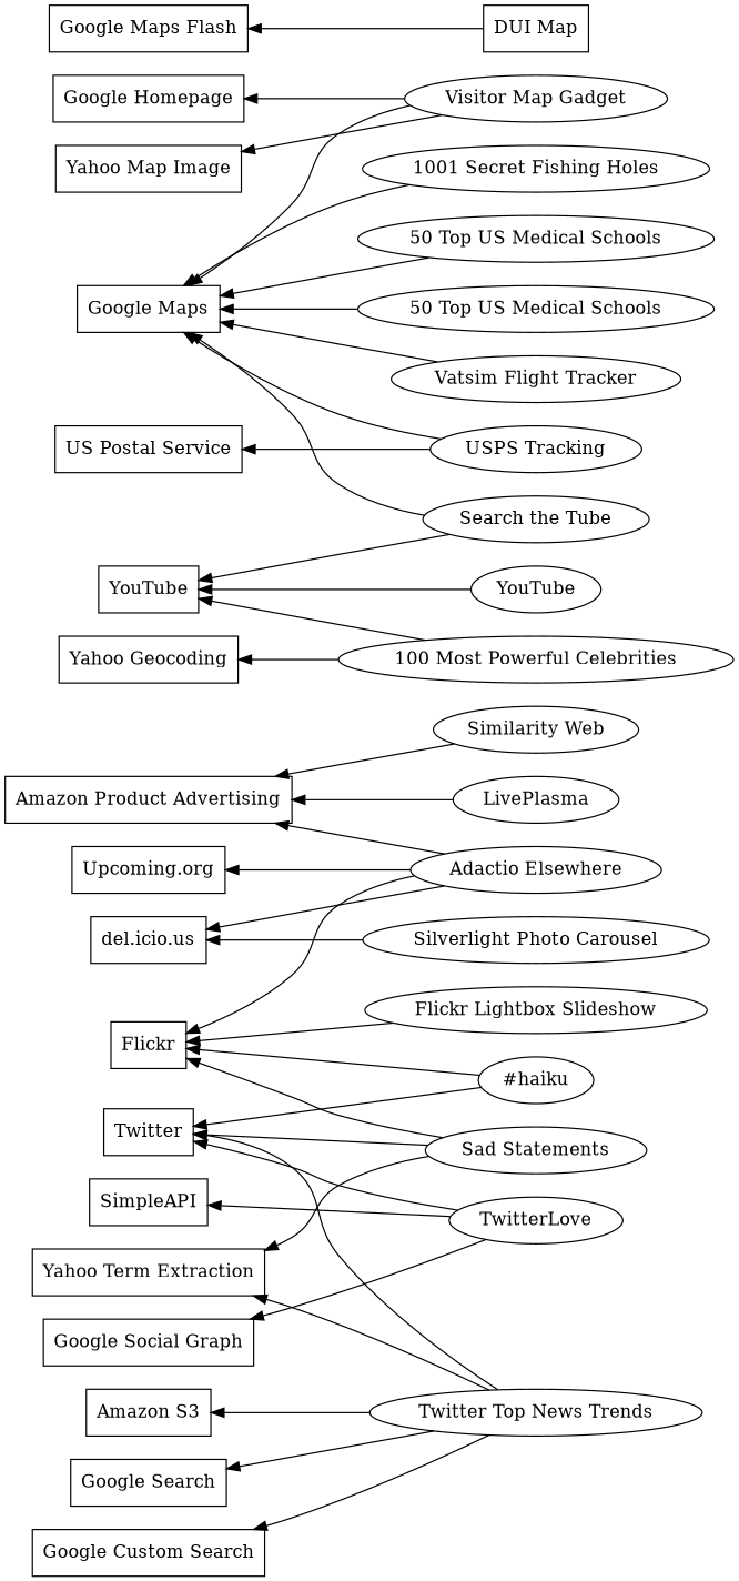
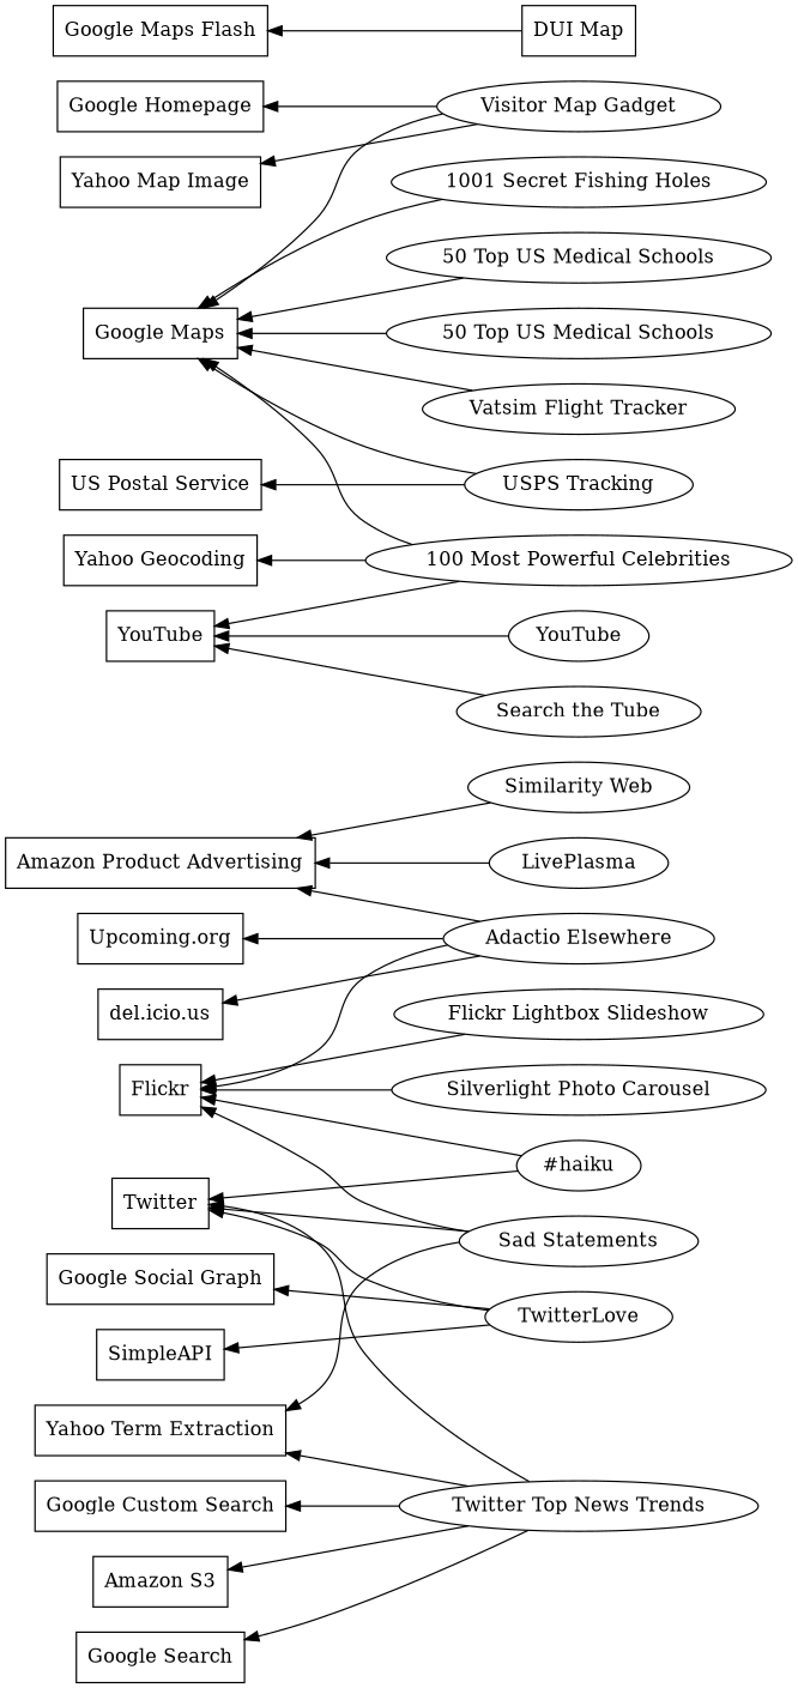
  digraph {
    rankdir=RL
    node [shape=box]
    n1 [label="Amazon Product Advertising"]
    n2 [label="Google Maps"]
    n3 [label=YouTube]
    n4 [label=Twitter]
    n5 [label=Flickr]
    n6 [label="US Postal Service"]
    n7 [label="del.icio.us"]
    n8 [label="Upcoming.org"]
    n9 [label="Google Homepage"]
    n10 [label="Yahoo Map Image"]
    n11 [label="Google Maps Flash"]
    n12 [label="Yahoo Geocoding"]
    n13 [label="Google Social Graph"]
    n14 [label=SimpleAPI]
    n15 [label="Yahoo Term Extraction"]
    n16 [label="Google Custom Search"]
    n17 [label="Amazon S3"]
    n18 [label="Google Search"]
    n19 [label=LivePlasma shape=""]
    n20 [label="Visitor Map Gadget" shape=""]
    n21 [label="Similarity Web" shape=""]
    n22 [label="Adactio Elsewhere" shape=""]
    n23 [label="Vatsim Flight Tracker" shape=""]
    n24 [label="USPS Tracking" shape=""]
    n25 [label="DUI Map"]
    n26 [label="Silverlight Photo Carousel" shape=""]
    n27 [label="Flickr Lightbox Slideshow" shape=""]
    n28 [label="100 Most Powerful Celebrities" shape=""]
    n29 [label="Search the Tube" shape=""]
    n30 [label="#haiku" shape=""]
    n31 [label=TwitterLove shape=""]
    n32 [label="Sad Statements" shape=""]
    n33 [label="1001 Secret Fishing Holes" shape=""]
    n34 [label="Twitter Top News Trends" shape=""]
    n35 [label="50 Top US Medical Schools" shape=""]
    n36 [label="50 Top US Medical Schools" shape=""]
    n37 [label=YouTube shape=""]
    n19 -> n1
    n20 -> n2
    n20 -> n9
    n20 -> n10
    n21 -> n1
    n22 -> n1
    n22 -> n5
    n22 -> n7
    n22 -> n8
    n23 -> n2
    n24 -> n2
    n24 -> n6
    n25 -> n11
-   n26 -> n7
+   n26 -> n5
    n27 -> n5
-   n29 -> n2
+   n28 -> n2
    n28 -> n3
    n28 -> n12
    n29 -> n3
    n30 -> n4
    n30 -> n5
    n31 -> n4
    n31 -> n13
    n31 -> n14
    n32 -> n4
    n32 -> n5
    n32 -> n15
    n33 -> n2
    n34 -> n4
    n34 -> n15
    n34 -> n16
    n34 -> n17
    n34 -> n18
    n35 -> n2
    n36 -> n2
    n37 -> n3
  }
